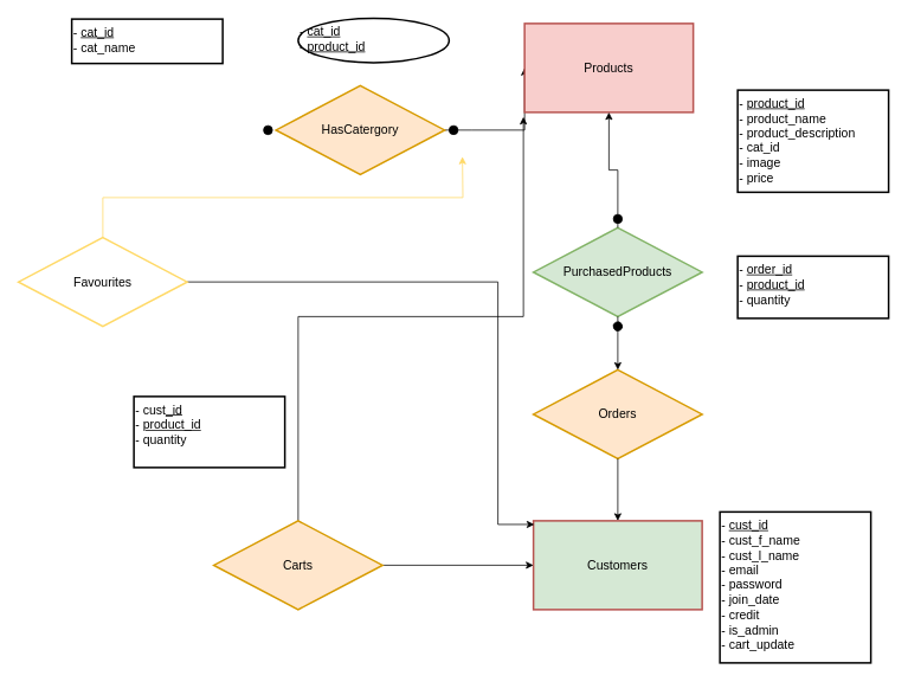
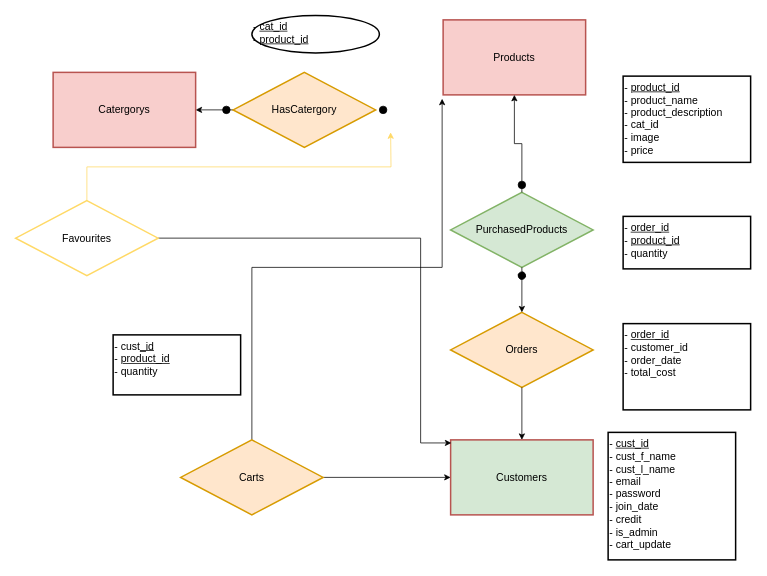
  <mxCell id="0" />
  <mxCell id="1" parent="0" />
- <mxCell id="3" style="edgeStyle=orthogonalEdgeStyle;rounded=0;orthogonalLoop=1;jettySize=auto;html=1;entryX=0;entryY=0.5;entryDx=0;entryDy=0;" edge="1" parent="1" source="4" target="31"><mxGeometry relative="1" as="geometry"><mxPoint x="539.529" y="145.529" as="targetPoint" /><Array as="points"><mxPoint x="530" y="146" /><mxPoint x="530" y="146" /></Array></mxGeometry></mxCell>
+ <mxCell id="2" style="edgeStyle=orthogonalEdgeStyle;rounded=0;orthogonalLoop=1;jettySize=auto;html=1;exitX=0;exitY=0.5;exitDx=0;exitDy=0;entryX=1;entryY=0.5;entryDx=0;entryDy=0;" edge="1" parent="1" source="4" target="5"><mxGeometry relative="1" as="geometry" /></mxCell>
  <mxCell id="4" value="HasCatergory" style="shape=rhombus;strokeWidth=2;fontSize=17;perimeter=rhombusPerimeter;whiteSpace=wrap;html=1;align=center;fontSize=14;fillColor=#ffe6cc;strokeColor=#d79b00;" vertex="1" parent="1"><mxGeometry x="310" y="96" width="190" height="100" as="geometry" /></mxCell>
+ <mxCell id="5" value="Catergorys" style="strokeWidth=2;whiteSpace=wrap;html=1;align=center;fontSize=14;fillColor=#f8cecc;strokeColor=#b85450;" vertex="1" parent="1"><mxGeometry x="70" y="96" width="190" height="100" as="geometry" /></mxCell>
  <mxCell id="6" value="Orders" style="shape=rhombus;strokeWidth=2;fontSize=17;perimeter=rhombusPerimeter;whiteSpace=wrap;html=1;align=center;fontSize=14;fillColor=#ffe6cc;strokeColor=#d79b00;" vertex="1" parent="1"><mxGeometry x="600" y="416" width="190" height="100" as="geometry" /></mxCell>
  <mxCell id="7" value="Customers" style="strokeWidth=2;whiteSpace=wrap;html=1;align=center;fontSize=14;fillColor=#d5e8d4;strokeColor=#b85450;" vertex="1" parent="1"><mxGeometry x="600" y="586" width="190" height="100" as="geometry" /></mxCell>
  <mxCell id="8" value="PurchasedProducts" style="shape=rhombus;strokeWidth=2;fontSize=17;perimeter=rhombusPerimeter;whiteSpace=wrap;html=1;align=center;fontSize=14;fillColor=#d5e8d4;strokeColor=#82b366;" vertex="1" parent="1"><mxGeometry x="600" y="256" width="190" height="100" as="geometry" /></mxCell>
  <mxCell id="9" value="- &lt;u&gt;cust_id&lt;/u&gt;&lt;br&gt;- cust_f_name&lt;br&gt;- cust_l_name&lt;br&gt;- email&lt;br&gt;- password&lt;br&gt;- join_date&lt;br&gt;- credit&lt;br&gt;- is_admin&lt;br&gt;- cart_update" style="strokeWidth=2;whiteSpace=wrap;html=1;align=left;fontSize=14;verticalAlign=top;" vertex="1" parent="1"><mxGeometry x="810" y="576" width="170" height="170" as="geometry" /></mxCell>
  <mxCell id="10" style="edgeStyle=orthogonalEdgeStyle;rounded=0;orthogonalLoop=1;jettySize=auto;html=1;exitX=0.5;exitY=0;exitDx=0;exitDy=0;entryX=0.25;entryY=1;entryDx=0;entryDy=0;strokeColor=#FFD966;" edge="1" parent="1" source="12"><mxGeometry relative="1" as="geometry"><mxPoint x="520" y="176" as="targetPoint" /></mxGeometry></mxCell>
  <mxCell id="11" style="edgeStyle=orthogonalEdgeStyle;rounded=0;orthogonalLoop=1;jettySize=auto;html=1;exitX=1;exitY=0.5;exitDx=0;exitDy=0;entryX=0.005;entryY=0.041;entryDx=0;entryDy=0;entryPerimeter=0;" edge="1" parent="1" source="12" target="7"><mxGeometry relative="1" as="geometry"><Array as="points"><mxPoint x="560" y="317" /><mxPoint x="560" y="590" /></Array></mxGeometry></mxCell>
  <mxCell id="12" value="Favourites" style="shape=rhombus;strokeWidth=2;fontSize=17;perimeter=rhombusPerimeter;whiteSpace=wrap;html=1;align=center;fontSize=14;fillColor=none;strokeColor=#FFD966;" vertex="1" parent="1"><mxGeometry x="20" y="267" width="190" height="100" as="geometry" /></mxCell>
- <mxCell id="13" value="- &lt;u&gt;cat_id&lt;/u&gt;&lt;br&gt;- cat_name" style="strokeWidth=2;whiteSpace=wrap;html=1;align=left;fontSize=14;verticalAlign=top;" vertex="1" parent="1"><mxGeometry x="80" y="21" width="170" height="50" as="geometry" /></mxCell>
  <mxCell id="14" value="- &lt;u&gt;order_id&lt;/u&gt;&lt;br&gt;- &lt;u&gt;product_id&lt;/u&gt;&lt;br&gt;- quantity" style="strokeWidth=2;whiteSpace=wrap;html=1;align=left;fontSize=14;verticalAlign=top;" vertex="1" parent="1"><mxGeometry x="830" y="288" width="170" height="70" as="geometry" /></mxCell>
+ <mxCell id="15" value="- &lt;u&gt;order_id&lt;/u&gt;&lt;br&gt;- customer_id&lt;br&gt;- order_date&lt;br&gt;- total_cost" style="strokeWidth=2;whiteSpace=wrap;html=1;align=left;fontSize=14;verticalAlign=top;" vertex="1" parent="1"><mxGeometry x="830" y="431" width="170" height="115" as="geometry" /></mxCell>
  <mxCell id="16" value="- &lt;u&gt;product_id&lt;/u&gt;&lt;br&gt;- product_name&lt;br&gt;- product_description&lt;br&gt;- cat_id&lt;br&gt;- image&lt;br&gt;- price&amp;nbsp;" style="strokeWidth=2;whiteSpace=wrap;html=1;align=left;fontSize=14;verticalAlign=top;" vertex="1" parent="1"><mxGeometry x="830" y="101" width="170" height="115" as="geometry" /></mxCell>
  <mxCell id="17" value="- &lt;u&gt;cat_id&lt;/u&gt;&lt;br&gt;- &lt;u&gt;product_id&lt;/u&gt;" style="ellipse;strokeWidth=2;whiteSpace=wrap;html=1;align=left;fontSize=14;verticalAlign=top;" vertex="1" parent="1"><mxGeometry x="335" y="20" width="170" height="50" as="geometry" /></mxCell>
  <mxCell id="18" value="" style="group" vertex="1" connectable="0" parent="1"><mxGeometry x="690" y="362" width="10" height="10" as="geometry" /></mxCell>
  <mxCell id="19" value="" style="group;rotation=-115;" vertex="1" connectable="0" parent="18"><mxGeometry width="10" height="10" as="geometry" /></mxCell>
  <mxCell id="20" value="" style="ellipse;whiteSpace=wrap;html=1;aspect=fixed;strokeColor=#000000;fillColor=#000000;gradientColor=none;align=left;rotation=-115;" vertex="1" parent="19"><mxGeometry width="10" height="10" as="geometry" /></mxCell>
  <mxCell id="21" value="" style="group" vertex="1" connectable="0" parent="1"><mxGeometry x="690" y="523" width="10" height="10" as="geometry" /></mxCell>
  <mxCell id="22" style="edgeStyle=orthogonalEdgeStyle;rounded=0;orthogonalLoop=1;jettySize=auto;html=1;" edge="1" parent="21" source="6" target="7"><mxGeometry relative="1" as="geometry" /></mxCell>
  <mxCell id="23" value="" style="group" vertex="1" connectable="0" parent="1"><mxGeometry x="526" y="141" width="10" height="10" as="geometry" /></mxCell>
  <mxCell id="24" value="" style="group" vertex="1" connectable="0" parent="23"><mxGeometry width="10" height="10" as="geometry" /></mxCell>
  <mxCell id="25" value="" style="group" vertex="1" connectable="0" parent="1"><mxGeometry x="690" y="241" width="10" height="10" as="geometry" /></mxCell>
  <mxCell id="26" value="" style="group" vertex="1" connectable="0" parent="25"><mxGeometry width="10" height="10" as="geometry" /></mxCell>
  <mxCell id="27" value="" style="ellipse;whiteSpace=wrap;html=1;aspect=fixed;strokeColor=#000000;fillColor=#000000;gradientColor=none;align=left;" vertex="1" parent="26"><mxGeometry width="10" height="10" as="geometry" /></mxCell>
  <mxCell id="28" value="" style="ellipse;whiteSpace=wrap;html=1;aspect=fixed;strokeColor=#000000;fillColor=#000000;gradientColor=none;align=left;" vertex="1" parent="1"><mxGeometry x="296" y="141" width="10" height="10" as="geometry" /></mxCell>
  <mxCell id="29" style="edgeStyle=orthogonalEdgeStyle;rounded=0;orthogonalLoop=1;jettySize=auto;html=1;exitX=0.5;exitY=1;exitDx=0;exitDy=0;entryX=0.5;entryY=0;entryDx=0;entryDy=0;" edge="1" parent="1" source="8" target="6"><mxGeometry relative="1" as="geometry"><mxPoint x="660" y="386" as="targetPoint" /><Array as="points"><mxPoint x="695" y="366" /><mxPoint x="695" y="366" /></Array></mxGeometry></mxCell>
  <mxCell id="30" value="" style="ellipse;whiteSpace=wrap;html=1;aspect=fixed;strokeColor=#000000;fillColor=#000000;gradientColor=none;align=left;" vertex="1" parent="1"><mxGeometry x="505" y="141" width="10" height="10" as="geometry" /></mxCell>
  <mxCell id="31" value="Products" style="strokeWidth=2;whiteSpace=wrap;html=1;align=center;fontSize=14;fillColor=#f8cecc;strokeColor=#b85450;" vertex="1" parent="1"><mxGeometry x="590" y="26" width="190" height="100" as="geometry" /></mxCell>
  <mxCell id="32" style="edgeStyle=orthogonalEdgeStyle;rounded=0;orthogonalLoop=1;jettySize=auto;html=1;exitX=0.5;exitY=0;exitDx=0;exitDy=0;entryX=0.5;entryY=1;entryDx=0;entryDy=0;" edge="1" parent="1" source="8" target="31"><mxGeometry relative="1" as="geometry"><mxPoint x="820" y="216" as="targetPoint" /><Array as="points" /></mxGeometry></mxCell>
  <mxCell id="33" style="edgeStyle=orthogonalEdgeStyle;rounded=0;orthogonalLoop=1;jettySize=auto;html=1;entryX=0;entryY=0.5;entryDx=0;entryDy=0;" edge="1" parent="1" source="35" target="7"><mxGeometry relative="1" as="geometry" /></mxCell>
  <mxCell id="34" style="edgeStyle=orthogonalEdgeStyle;rounded=0;orthogonalLoop=1;jettySize=auto;html=1;exitX=0.5;exitY=0;exitDx=0;exitDy=0;entryX=-0.007;entryY=1.052;entryDx=0;entryDy=0;entryPerimeter=0;" edge="1" parent="1" source="35" target="31"><mxGeometry relative="1" as="geometry" /></mxCell>
  <mxCell id="35" value="Carts" style="shape=rhombus;strokeWidth=2;fontSize=17;perimeter=rhombusPerimeter;whiteSpace=wrap;html=1;align=center;fontSize=14;fillColor=#ffe6cc;strokeColor=#d79b00;" vertex="1" parent="1"><mxGeometry x="240" y="586" width="190" height="100" as="geometry" /></mxCell>
  <mxCell id="36" value="- cust&lt;u&gt;_id&lt;/u&gt;&lt;br&gt;- &lt;u&gt;product_id&lt;/u&gt;&lt;br&gt;- quantity&lt;br&gt;" style="strokeWidth=2;whiteSpace=wrap;html=1;align=left;fontSize=14;verticalAlign=top;" vertex="1" parent="1"><mxGeometry x="150" y="446" width="170" height="80" as="geometry" /></mxCell>
